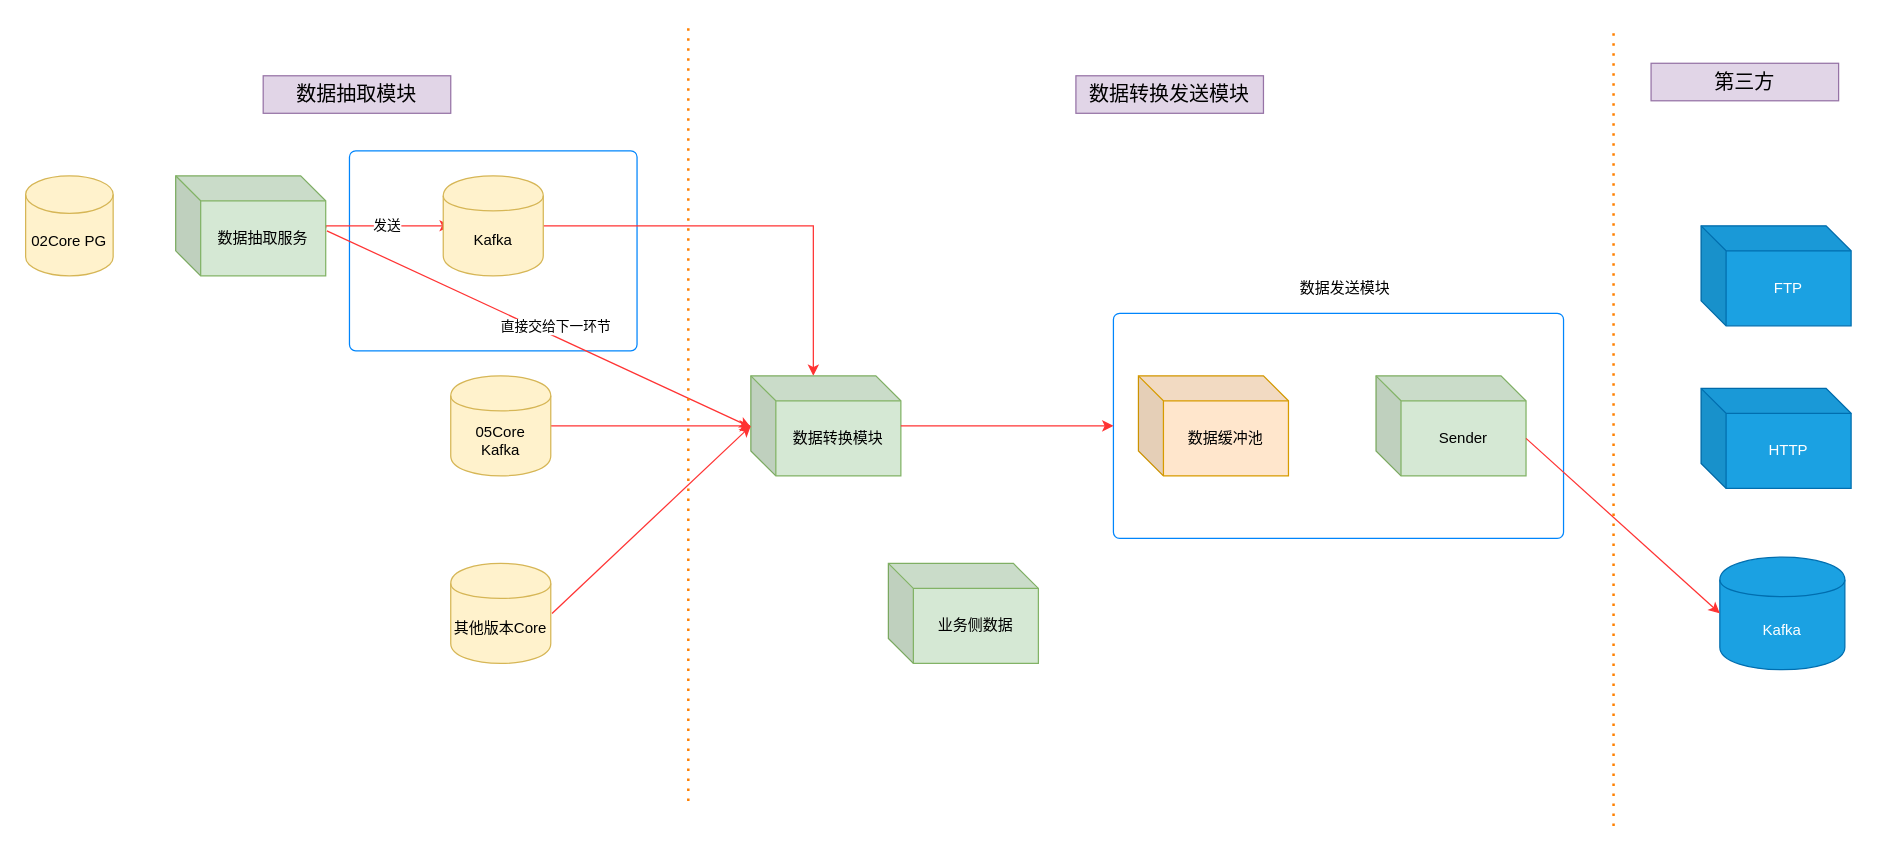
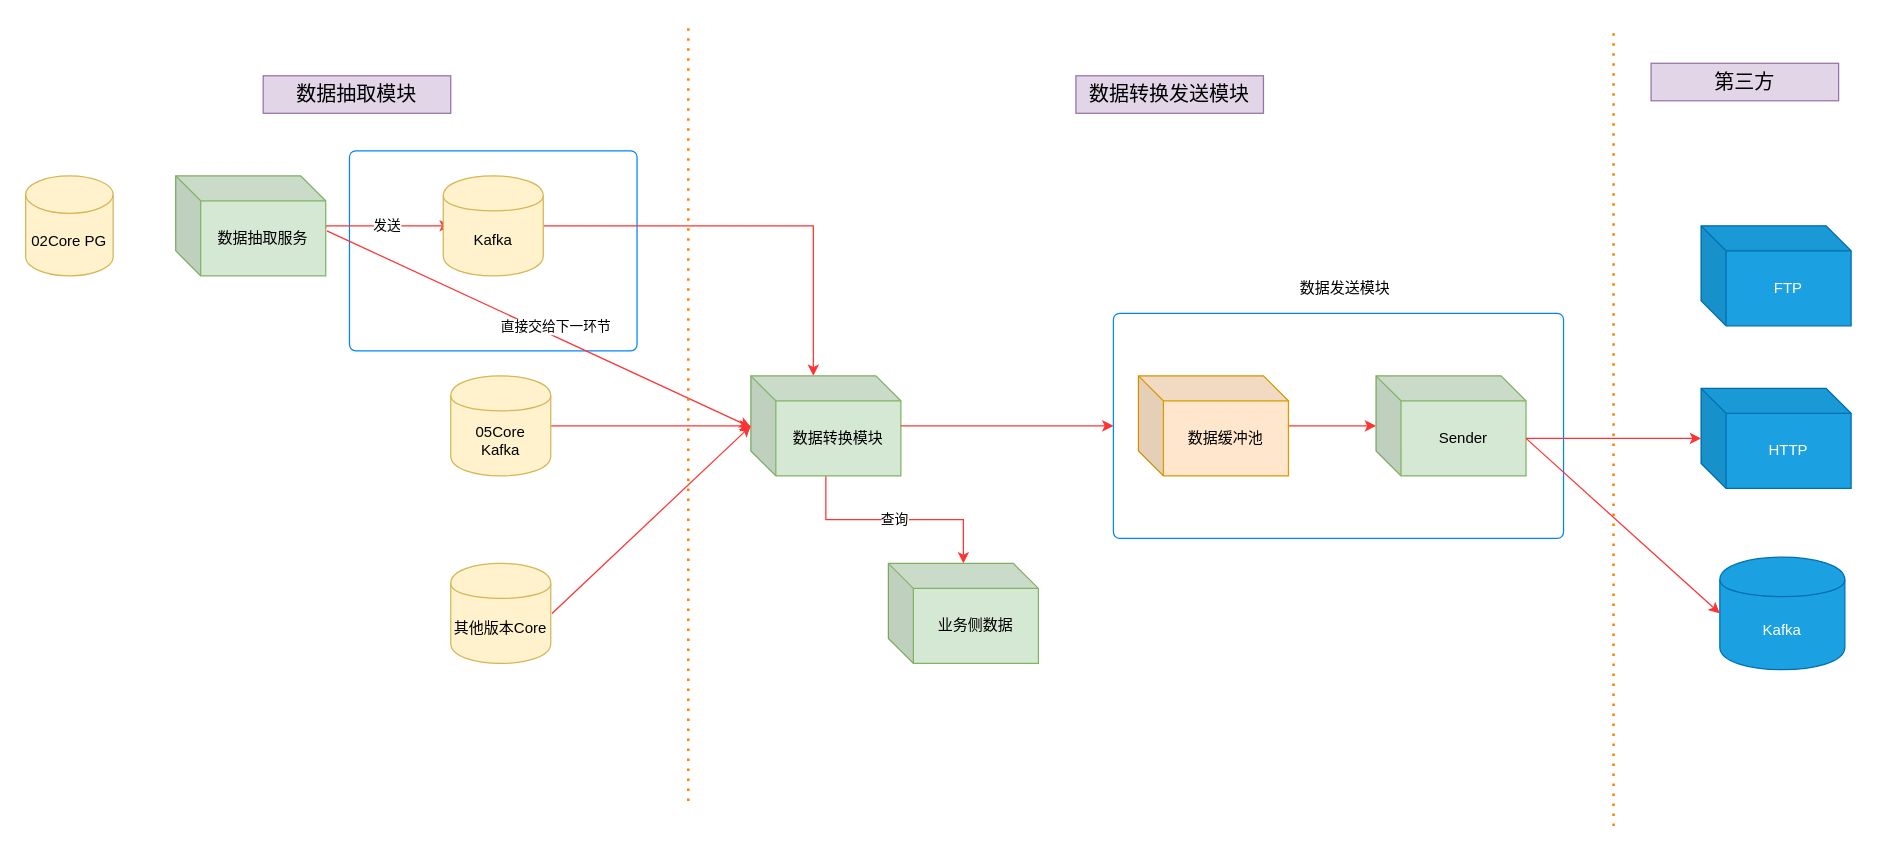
  <mxCell id="0" />
  <mxCell id="1" parent="0" />
  <mxCell id="2" value="" style="html=1;shadow=0;dashed=0;shape=mxgraph.bootstrap.rrect;rSize=5;strokeColor=#0085FC;html=1;whiteSpace=wrap;fillColor=#ffffff;fontColor=#0085FC;verticalAlign=bottom;align=left;spacing=20;spacingBottom=0;fontSize=14;" parent="1" vertex="1"><mxGeometry x="279" y="120" width="230" height="160" as="geometry" /></mxCell>
  <mxCell id="3" value="02Core PG" style="shape=cylinder3;whiteSpace=wrap;html=1;boundedLbl=1;backgroundOutline=1;size=15;fillColor=#fff2cc;strokeColor=#d6b656;" parent="1" vertex="1"><mxGeometry x="20" y="140" width="70" height="80" as="geometry" /></mxCell>
  <mxCell id="4" value="发送" style="edgeStyle=orthogonalEdgeStyle;rounded=0;orthogonalLoop=1;jettySize=auto;html=1;exitX=1;exitY=0.525;exitDx=0;exitDy=0;exitPerimeter=0;strokeColor=#FF3333;" parent="1" source="5" edge="1"><mxGeometry relative="1" as="geometry"><mxPoint x="360" y="180" as="targetPoint" /><Array as="points"><mxPoint x="260" y="180" /></Array></mxGeometry></mxCell>
  <mxCell id="5" value="数据抽取服务" style="shape=cube;whiteSpace=wrap;html=1;boundedLbl=1;backgroundOutline=1;darkOpacity=0.05;darkOpacity2=0.1;fillColor=#d5e8d4;strokeColor=#82b366;" parent="1" vertex="1"><mxGeometry x="140" y="140" width="120" height="80" as="geometry" /></mxCell>
  <mxCell id="6" style="edgeStyle=orthogonalEdgeStyle;rounded=0;orthogonalLoop=1;jettySize=auto;html=1;exitX=1;exitY=0.5;exitDx=0;exitDy=0;entryX=0;entryY=0;entryDx=50;entryDy=0;entryPerimeter=0;fillColor=#fff2cc;strokeColor=#FF3333;" parent="1" source="7" target="12" edge="1"><mxGeometry relative="1" as="geometry" /></mxCell>
  <mxCell id="7" value="Kafka" style="shape=cylinder;whiteSpace=wrap;html=1;boundedLbl=1;backgroundOutline=1;fillColor=#fff2cc;strokeColor=#d6b656;" parent="1" vertex="1"><mxGeometry x="354" y="140" width="80" height="80" as="geometry" /></mxCell>
  <mxCell id="8" style="edgeStyle=orthogonalEdgeStyle;rounded=0;orthogonalLoop=1;jettySize=auto;html=1;entryX=0;entryY=0.5;entryDx=0;entryDy=0;entryPerimeter=0;fillColor=#fff2cc;strokeColor=#FF3333;" parent="1" source="9" target="12" edge="1"><mxGeometry relative="1" as="geometry" /></mxCell>
  <mxCell id="9" value="05Core&lt;br&gt;Kafka" style="shape=cylinder;whiteSpace=wrap;html=1;boundedLbl=1;backgroundOutline=1;fillColor=#fff2cc;strokeColor=#d6b656;" parent="1" vertex="1"><mxGeometry x="360" y="300" width="80" height="80" as="geometry" /></mxCell>
  <mxCell id="10" value="其他版本Core" style="shape=cylinder;whiteSpace=wrap;html=1;boundedLbl=1;backgroundOutline=1;fillColor=#fff2cc;strokeColor=#d6b656;" parent="1" vertex="1"><mxGeometry x="360" y="450" width="80" height="80" as="geometry" /></mxCell>
+ <mxCell id="11" value="查询" style="edgeStyle=orthogonalEdgeStyle;rounded=0;orthogonalLoop=1;jettySize=auto;html=1;fillColor=#fff2cc;strokeColor=#FF3333;" parent="1" source="12" target="13" edge="1"><mxGeometry relative="1" as="geometry" /></mxCell>
  <mxCell id="12" value="数据转换模块" style="shape=cube;whiteSpace=wrap;html=1;boundedLbl=1;backgroundOutline=1;darkOpacity=0.05;darkOpacity2=0.1;fillColor=#d5e8d4;strokeColor=#82b366;" parent="1" vertex="1"><mxGeometry x="600" y="300" width="120" height="80" as="geometry" /></mxCell>
  <mxCell id="13" value="业务侧数据" style="shape=cube;whiteSpace=wrap;html=1;boundedLbl=1;backgroundOutline=1;darkOpacity=0.05;darkOpacity2=0.1;fillColor=#d5e8d4;strokeColor=#82b366;" parent="1" vertex="1"><mxGeometry x="710" y="450" width="120" height="80" as="geometry" /></mxCell>
  <mxCell id="14" value="" style="html=1;shadow=0;dashed=0;shape=mxgraph.bootstrap.rrect;rSize=5;strokeColor=#0085FC;html=1;whiteSpace=wrap;fillColor=#ffffff;fontColor=#0085FC;verticalAlign=bottom;align=left;spacing=20;spacingBottom=0;fontSize=14;" parent="1" vertex="1"><mxGeometry x="890" y="250" width="360" height="180" as="geometry" /></mxCell>
+ <mxCell id="15" value="" style="edgeStyle=orthogonalEdgeStyle;rounded=0;orthogonalLoop=1;jettySize=auto;html=1;strokeColor=#FF3333;" parent="1" source="16" target="17" edge="1"><mxGeometry relative="1" as="geometry" /></mxCell>
  <mxCell id="16" value="数据缓冲池" style="shape=cube;whiteSpace=wrap;html=1;boundedLbl=1;backgroundOutline=1;darkOpacity=0.05;darkOpacity2=0.1;fillColor=#ffe6cc;strokeColor=#d79b00;" parent="1" vertex="1"><mxGeometry x="910" y="300" width="120" height="80" as="geometry" /></mxCell>
  <mxCell id="17" value="Sender" style="shape=cube;whiteSpace=wrap;html=1;boundedLbl=1;backgroundOutline=1;darkOpacity=0.05;darkOpacity2=0.1;fillColor=#d5e8d4;strokeColor=#82b366;" parent="1" vertex="1"><mxGeometry x="1100" y="300" width="120" height="80" as="geometry" /></mxCell>
  <mxCell id="18" value="数据发送模块" style="text;html=1;align=center;verticalAlign=middle;resizable=0;points=[];autosize=1;" parent="1" vertex="1"><mxGeometry x="1030" y="220" width="90" height="20" as="geometry" /></mxCell>
  <mxCell id="19" value="FTP" style="shape=cube;whiteSpace=wrap;html=1;boundedLbl=1;backgroundOutline=1;darkOpacity=0.05;darkOpacity2=0.1;fillColor=#1ba1e2;strokeColor=#006EAF;fontColor=#ffffff;" parent="1" vertex="1"><mxGeometry x="1360" y="180" width="120" height="80" as="geometry" /></mxCell>
  <mxCell id="20" value="HTTP" style="shape=cube;whiteSpace=wrap;html=1;boundedLbl=1;backgroundOutline=1;darkOpacity=0.05;darkOpacity2=0.1;fillColor=#1ba1e2;strokeColor=#006EAF;fontColor=#ffffff;" parent="1" vertex="1"><mxGeometry x="1360" y="310" width="120" height="80" as="geometry" /></mxCell>
  <mxCell id="21" value="Kafka" style="shape=cylinder;whiteSpace=wrap;html=1;boundedLbl=1;backgroundOutline=1;fillColor=#1ba1e2;strokeColor=#006EAF;fontColor=#ffffff;" parent="1" vertex="1"><mxGeometry x="1375" y="445" width="100" height="90" as="geometry" /></mxCell>
  <mxCell id="22" value="" style="endArrow=classic;html=1;entryX=0;entryY=0.513;entryDx=0;entryDy=0;entryPerimeter=0;exitX=1.008;exitY=0.55;exitDx=0;exitDy=0;exitPerimeter=0;fillColor=#fff2cc;strokeColor=#FF3333;" parent="1" source="5" target="12" edge="1"><mxGeometry width="50" height="50" relative="1" as="geometry"><mxPoint x="600" y="270" as="sourcePoint" /><mxPoint x="650" y="220" as="targetPoint" /></mxGeometry></mxCell>
  <mxCell id="23" value="直接交给下一环节" style="edgeLabel;html=1;align=center;verticalAlign=middle;resizable=0;points=[];" parent="22" vertex="1" connectable="0"><mxGeometry x="0.062" y="7" relative="1" as="geometry"><mxPoint as="offset" /></mxGeometry></mxCell>
  <mxCell id="24" value="" style="endArrow=none;dashed=1;html=1;dashPattern=1 3;strokeWidth=2;fillColor=#cdeb8b;rounded=0;strokeColor=#FF8000;" parent="1" edge="1"><mxGeometry width="50" height="50" relative="1" as="geometry"><mxPoint x="550" y="640" as="sourcePoint" /><mxPoint x="550" y="20" as="targetPoint" /></mxGeometry></mxCell>
  <mxCell id="25" value="" style="endArrow=classic;html=1;fillColor=#fff2cc;strokeColor=#FF3333;" parent="1" edge="1"><mxGeometry width="50" height="50" relative="1" as="geometry"><mxPoint x="441" y="490" as="sourcePoint" /><mxPoint x="600" y="340" as="targetPoint" /></mxGeometry></mxCell>
  <mxCell id="26" value="&lt;font style=&quot;font-size: 16px&quot;&gt;数据抽取模块&lt;/font&gt;" style="text;html=1;strokeColor=#9673a6;fillColor=#e1d5e7;align=center;verticalAlign=middle;whiteSpace=wrap;rounded=0;" parent="1" vertex="1"><mxGeometry x="210" y="60" width="150" height="30" as="geometry" /></mxCell>
+ <mxCell id="27" value="" style="endArrow=classic;html=1;exitX=0;exitY=0;exitDx=120;exitDy=50;exitPerimeter=0;strokeColor=#FF3333;" parent="1" source="17" target="20" edge="1"><mxGeometry width="50" height="50" relative="1" as="geometry"><mxPoint x="1230" y="360" as="sourcePoint" /><mxPoint x="1340" y="220" as="targetPoint" /></mxGeometry></mxCell>
  <mxCell id="28" value="" style="endArrow=classic;html=1;entryX=0;entryY=0.5;entryDx=0;entryDy=0;exitX=0;exitY=0;exitDx=120;exitDy=50;exitPerimeter=0;strokeColor=#FF3333;" parent="1" source="17" target="21" edge="1"><mxGeometry width="50" height="50" relative="1" as="geometry"><mxPoint x="1230" y="360" as="sourcePoint" /><mxPoint x="1340" y="220" as="targetPoint" /></mxGeometry></mxCell>
  <mxCell id="29" value="" style="endArrow=none;dashed=1;html=1;dashPattern=1 3;strokeWidth=2;strokeColor=#FF8000;" parent="1" edge="1"><mxGeometry width="50" height="50" relative="1" as="geometry"><mxPoint x="1290" y="660" as="sourcePoint" /><mxPoint x="1290" y="20" as="targetPoint" /></mxGeometry></mxCell>
  <mxCell id="30" value="" style="endArrow=classic;html=1;fillColor=#fff2cc;strokeColor=#FF3333;" parent="1" source="12" edge="1"><mxGeometry width="50" height="50" relative="1" as="geometry"><mxPoint x="720" y="390" as="sourcePoint" /><mxPoint x="890" y="340" as="targetPoint" /></mxGeometry></mxCell>
  <mxCell id="31" value="&lt;font style=&quot;font-size: 16px&quot;&gt;数据转换发送模块&lt;/font&gt;" style="text;html=1;strokeColor=#9673a6;fillColor=#e1d5e7;align=center;verticalAlign=middle;whiteSpace=wrap;rounded=0;" parent="1" vertex="1"><mxGeometry x="860" y="60" width="150" height="30" as="geometry" /></mxCell>
  <mxCell id="32" value="&lt;font style=&quot;font-size: 16px&quot;&gt;第三方&lt;/font&gt;" style="text;html=1;strokeColor=#9673a6;fillColor=#e1d5e7;align=center;verticalAlign=middle;whiteSpace=wrap;rounded=0;" parent="1" vertex="1"><mxGeometry x="1320" y="50" width="150" height="30" as="geometry" /></mxCell>
